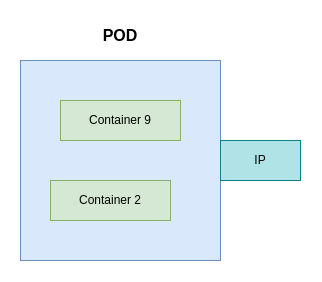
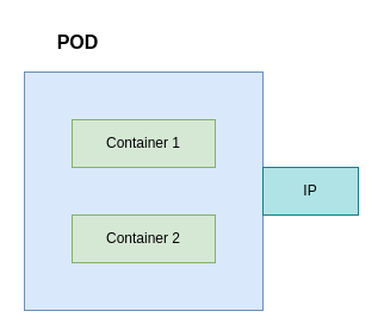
  <mxCell id="0" />
  <mxCell id="1" parent="0" />
  <mxCell id="2" value="" style="whiteSpace=wrap;html=1;aspect=fixed;fillColor=#dae8fc;strokeColor=#6c8ebf;" vertex="1" parent="1"><mxGeometry x="20" y="60" width="200" height="200" as="geometry" /></mxCell>
- <mxCell id="3" value="Container 9" style="rounded=0;whiteSpace=wrap;html=1;fillColor=#d5e8d4;strokeColor=#82b366;" vertex="1" parent="1"><mxGeometry x="60" y="100" width="120" height="40" as="geometry" /></mxCell>
- <mxCell id="4" value="Container 2" style="rounded=0;whiteSpace=wrap;html=1;fillColor=#d5e8d4;strokeColor=#82b366;" vertex="1" parent="1"><mxGeometry x="50" y="180" width="120" height="40" as="geometry" /></mxCell>
+ <mxCell id="3" value="Container 1" style="rounded=0;whiteSpace=wrap;html=1;fillColor=#d5e8d4;strokeColor=#82b366;" vertex="1" parent="1"><mxGeometry x="60" y="100" width="120" height="40" as="geometry" /></mxCell>
+ <mxCell id="4" value="Container 2" style="rounded=0;whiteSpace=wrap;html=1;fillColor=#d5e8d4;strokeColor=#82b366;" vertex="1" parent="1"><mxGeometry x="60" y="180" width="120" height="40" as="geometry" /></mxCell>
  <mxCell id="5" value="IP" style="rounded=0;whiteSpace=wrap;html=1;fillColor=#b0e3e6;strokeColor=#0e8088;" vertex="1" parent="1"><mxGeometry x="220" y="140" width="80" height="40" as="geometry" /></mxCell>
- <mxCell id="6" value="&lt;b&gt;&lt;font style=&quot;font-size: 16px;&quot;&gt;POD&lt;/font&gt;&lt;/b&gt;" style="text;html=1;strokeColor=none;fillColor=none;align=center;verticalAlign=middle;whiteSpace=wrap;rounded=0;" vertex="1" parent="1"><mxGeometry x="90" y="20" width="60" height="30" as="geometry" /></mxCell>
+ <mxCell id="6" value="&lt;b&gt;&lt;font style=&quot;font-size: 16px;&quot;&gt;POD&lt;/font&gt;&lt;/b&gt;" style="text;html=1;strokeColor=none;fillColor=none;align=center;verticalAlign=middle;whiteSpace=wrap;rounded=0;" vertex="1" parent="1"><mxGeometry x="35" y="20" width="60" height="30" as="geometry" /></mxCell>
  <mxCell id="7" style="edgeStyle=orthogonalEdgeStyle;rounded=0;orthogonalLoop=1;jettySize=auto;html=1;exitX=0.5;exitY=1;exitDx=0;exitDy=0;" edge="1" parent="1" source="6" target="6"><mxGeometry relative="1" as="geometry" /></mxCell>
